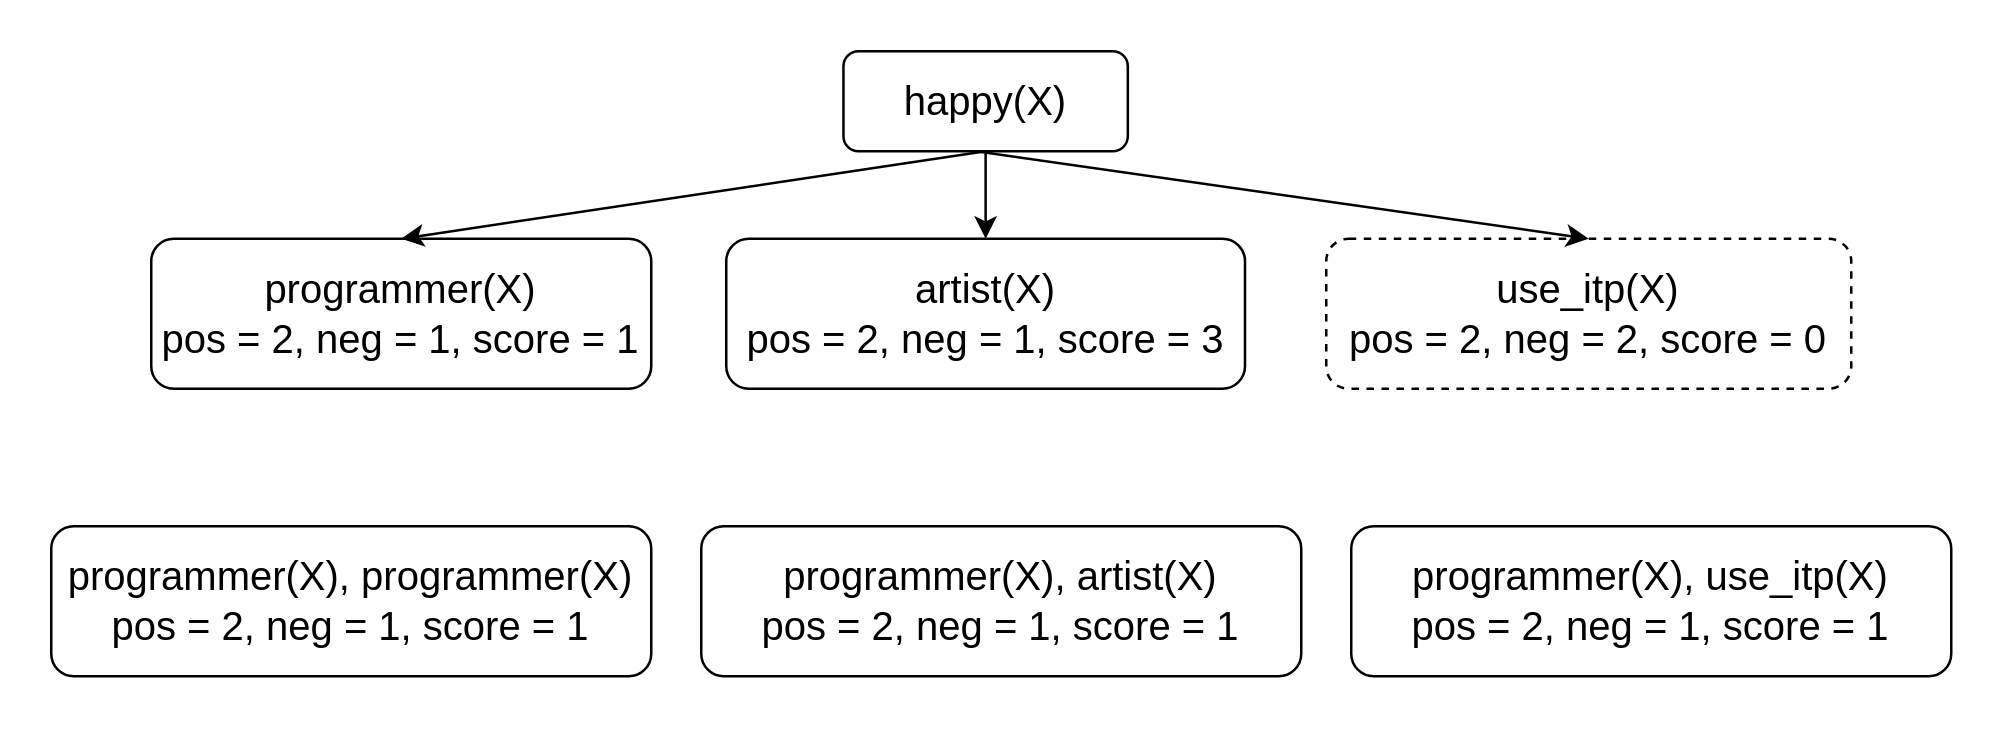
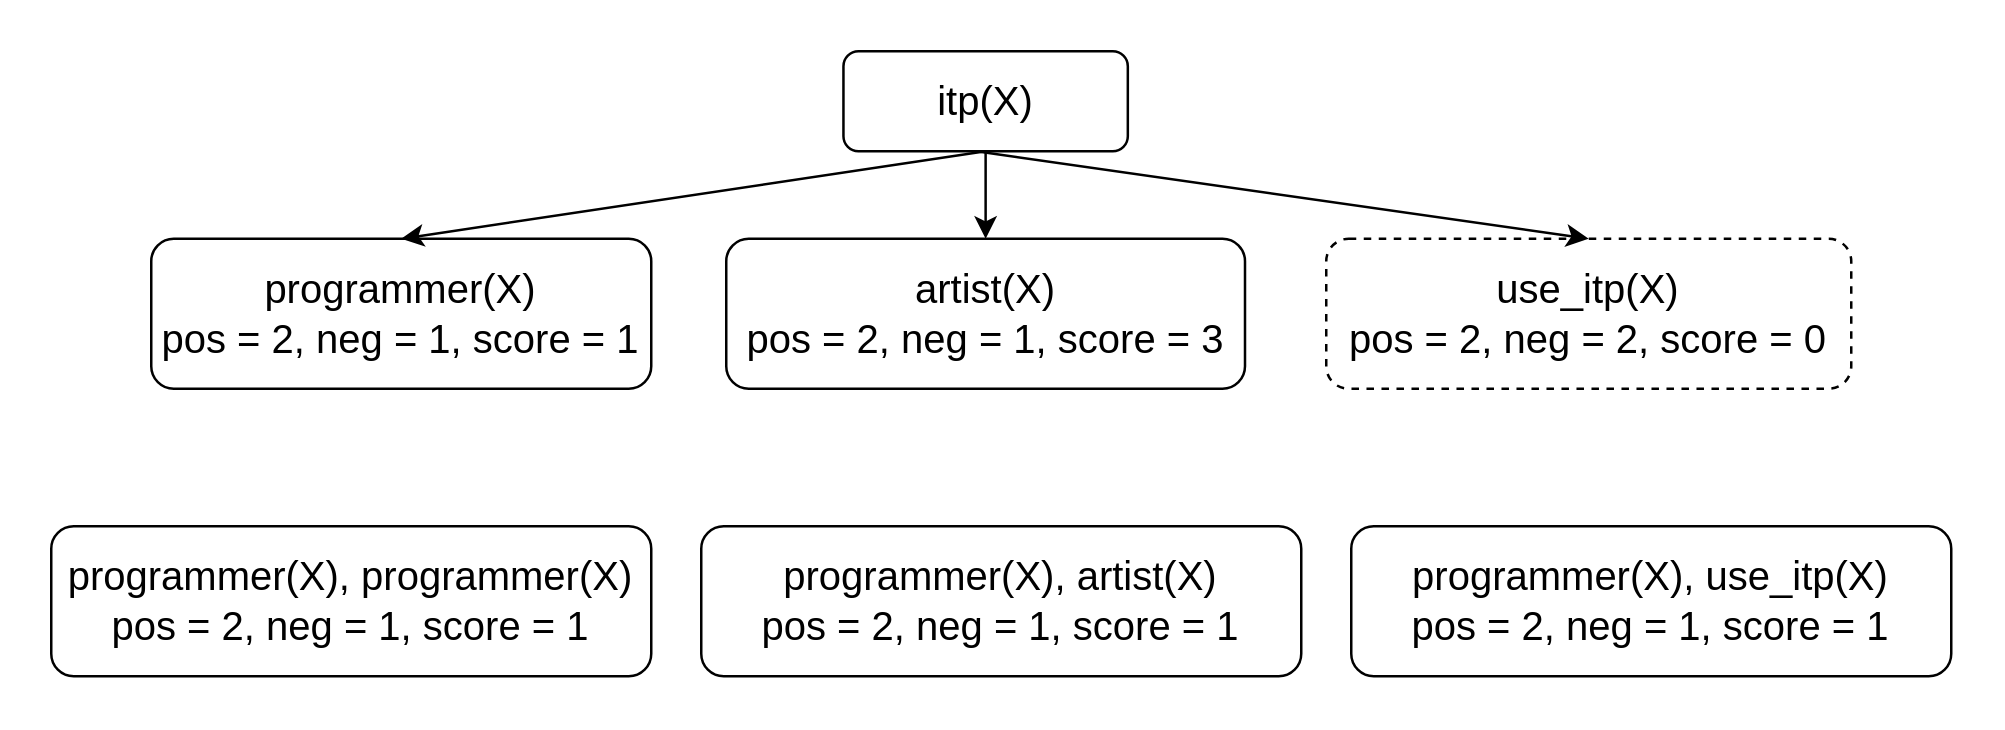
  <mxCell id="0" />
  <mxCell id="1" parent="0" />
- <mxCell id="2" value="&lt;font style=&quot;font-size: 16px;&quot;&gt;happy(X)&lt;/font&gt;" style="rounded=1;whiteSpace=wrap;html=1;" parent="1" vertex="1"><mxGeometry x="336.88" y="20" width="113.75" height="40" as="geometry" /></mxCell>
+ <mxCell id="2" value="&lt;font style=&quot;font-size: 16px;&quot;&gt;itp(X)&lt;/font&gt;" style="rounded=1;whiteSpace=wrap;html=1;" parent="1" vertex="1"><mxGeometry x="336.88" y="20" width="113.75" height="40" as="geometry" /></mxCell>
  <mxCell id="3" value="&lt;font style=&quot;font-size: 16px;&quot;&gt;programmer(X)&lt;/font&gt;&lt;div&gt;&lt;font style=&quot;font-size: 16px;&quot;&gt;pos = 2, neg = 1, score = 1&lt;/font&gt;&lt;/div&gt;" style="rounded=1;whiteSpace=wrap;html=1;" parent="1" vertex="1"><mxGeometry x="60" y="95" width="200" height="60" as="geometry" /></mxCell>
  <mxCell id="4" value="&lt;font style=&quot;font-size: 16px;&quot;&gt;artist(X)&lt;/font&gt;&lt;div&gt;&lt;font style=&quot;font-size: 16px;&quot;&gt;pos = 2, neg = 1, score = 3&lt;/font&gt;&lt;/div&gt;" style="rounded=1;whiteSpace=wrap;html=1;" vertex="1" parent="1"><mxGeometry x="290" y="95" width="207.5" height="60" as="geometry" /></mxCell>
  <mxCell id="5" value="&lt;font style=&quot;font-size: 16px;&quot;&gt;use_itp(X)&lt;/font&gt;&lt;div&gt;&lt;font style=&quot;font-size: 16px;&quot;&gt;pos = 2, neg = 2, score = 0&lt;/font&gt;&lt;/div&gt;" style="rounded=1;whiteSpace=wrap;html=1;dashed=1;" vertex="1" parent="1"><mxGeometry x="530" y="95" width="210" height="60" as="geometry" /></mxCell>
  <mxCell id="6" style="edgeStyle=orthogonalEdgeStyle;rounded=0;orthogonalLoop=1;jettySize=auto;html=1;exitX=0.5;exitY=1;exitDx=0;exitDy=0;entryX=0.5;entryY=0;entryDx=0;entryDy=0;" edge="1" parent="1" source="2" target="4"><mxGeometry relative="1" as="geometry" /></mxCell>
  <mxCell id="7" value="&lt;font style=&quot;font-size: 16px;&quot;&gt;programmer(X),&amp;nbsp;&lt;/font&gt;&lt;font style=&quot;font-size: 16px;&quot;&gt;programmer(X)&lt;/font&gt;&lt;div&gt;&lt;div&gt;&lt;font style=&quot;font-size: 16px;&quot;&gt;pos = 2, neg = 1, score = 1&lt;/font&gt;&lt;/div&gt;&lt;/div&gt;" style="rounded=1;whiteSpace=wrap;html=1;" vertex="1" parent="1"><mxGeometry x="20" y="210" width="240" height="60" as="geometry" /></mxCell>
  <mxCell id="8" value="&lt;font style=&quot;font-size: 16px;&quot;&gt;programmer(X),&amp;nbsp;&lt;/font&gt;&lt;font style=&quot;font-size: 16px;&quot;&gt;artist(X)&lt;/font&gt;&lt;div&gt;&lt;div&gt;&lt;font style=&quot;font-size: 16px;&quot;&gt;pos = 2, neg = 1, score = 1&lt;/font&gt;&lt;/div&gt;&lt;/div&gt;" style="rounded=1;whiteSpace=wrap;html=1;" vertex="1" parent="1"><mxGeometry x="280" y="210" width="240" height="60" as="geometry" /></mxCell>
  <mxCell id="9" value="&lt;font style=&quot;font-size: 16px;&quot;&gt;programmer(X),&amp;nbsp;&lt;/font&gt;&lt;font style=&quot;font-size: 16px;&quot;&gt;use_itp(X)&lt;/font&gt;&lt;div&gt;&lt;div&gt;&lt;font style=&quot;font-size: 16px;&quot;&gt;pos = 2, neg = 1, score = 1&lt;/font&gt;&lt;/div&gt;&lt;/div&gt;" style="rounded=1;whiteSpace=wrap;html=1;" vertex="1" parent="1"><mxGeometry x="540" y="210" width="240" height="60" as="geometry" /></mxCell>
  <mxCell id="10" value="" style="endArrow=classic;html=1;rounded=0;exitX=0.5;exitY=1;exitDx=0;exitDy=0;entryX=0.5;entryY=0;entryDx=0;entryDy=0;" edge="1" parent="1" source="2" target="3"><mxGeometry width="50" height="50" relative="1" as="geometry"><mxPoint x="390" y="330" as="sourcePoint" /><mxPoint x="440" y="280" as="targetPoint" /></mxGeometry></mxCell>
  <mxCell id="11" value="" style="endArrow=classic;html=1;rounded=0;entryX=0.5;entryY=0;entryDx=0;entryDy=0;" edge="1" parent="1" target="5"><mxGeometry width="50" height="50" relative="1" as="geometry"><mxPoint x="390" y="60" as="sourcePoint" /><mxPoint x="570" y="35" as="targetPoint" /></mxGeometry></mxCell>
